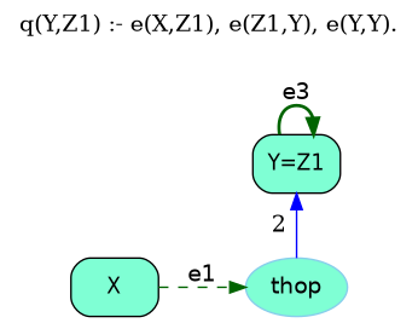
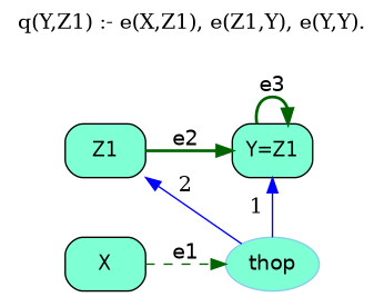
  digraph {
    label="q(Y,Z1) :- e(X,Z1), e(Z1,Y), e(Y,Y)."
    labelloc=t
    rankdir=LR
    node [fillcolor=aquamarine fontname="Helvetica-Narrow" shape=box style="rounded,filled"]
    edge [color=darkgreen fontname=helvetica style=bold]
+   Z1 [height=0.5 width=0.75]
    n2 [height=0.5 label="Y=Z1" width=0.75]
    X [height=0.5 width=0.75]
    thop [color=skyblue fontname=helvetica height=0.5 shape=oval style="filled,rounded" width=0.79437]
+   Z1 -> n2 [label=e2]
    n2 -> n2 [label=e3]
    X -> thop [label=e1 style=dashed]
-   thop -> n2 [color=blue constraint=false label=2 style=solid fontname=""]
+   thop -> Z1 [color=blue constraint=false label=2 style=solid fontname=""]
+   thop -> n2 [color=blue constraint=false label=1 style=solid fontname=""]
  }
